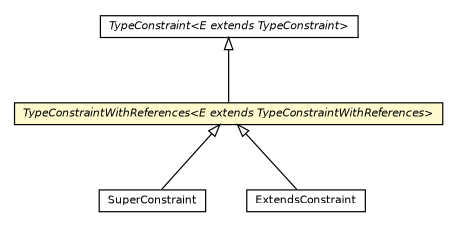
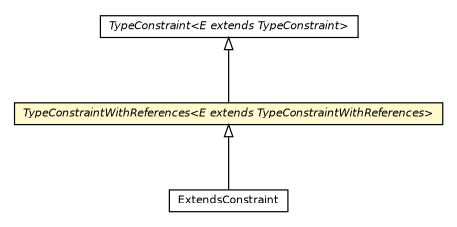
  digraph {
    nodesep=0.25
    ranksep=0.5
    node [fontcolor=black fontname=Helvetica fontsize=9.0 shape=plaintext]
    edge [arrowtail=empty dir=back fontname=Helvetica fontsize=10 headport=p labelfontname=Helvetica labelfontsize=10 tailport=p]
    n1 [label=<<table title="chameleon.core.type.generics.TypeConstraintWithReferences" border="0" cellborder="1" cellspacing="0" cellpadding="2" port="p" bgcolor="lemonChiffon" href="./TypeConstraintWithReferences.html"> 		<tr><td><table border="0" cellspacing="0" cellpadding="1"> <tr><td align="center" balign="center"><font face="Helvetica-Oblique"> TypeConstraintWithReferences&lt;E extends TypeConstraintWithReferences&gt; </font></td></tr> 		</table></td></tr> 		</table>>]
-   n2 [label=<<table title="chameleon.core.type.generics.SuperConstraint" border="0" cellborder="1" cellspacing="0" cellpadding="2" port="p" href="./SuperConstraint.html"> 		<tr><td><table border="0" cellspacing="0" cellpadding="1"> <tr><td align="center" balign="center"> SuperConstraint </td></tr> 		</table></td></tr> 		</table>>]
    n3 [label=<<table title="chameleon.core.type.generics.ExtendsConstraint" border="0" cellborder="1" cellspacing="0" cellpadding="2" port="p" href="./ExtendsConstraint.html"> 		<tr><td><table border="0" cellspacing="0" cellpadding="1"> <tr><td align="center" balign="center"> ExtendsConstraint </td></tr> 		</table></td></tr> 		</table>>]
    n4 [label=<<table title="chameleon.core.type.generics.TypeConstraint" border="0" cellborder="1" cellspacing="0" cellpadding="2" port="p" href="./TypeConstraint.html"> 		<tr><td><table border="0" cellspacing="0" cellpadding="1"> <tr><td align="center" balign="center"><font face="Helvetica-Oblique"> TypeConstraint&lt;E extends TypeConstraint&gt; </font></td></tr> 		</table></td></tr> 		</table>>]
-   n1 -> n2
    n1 -> n3
    n4 -> n1
  }
